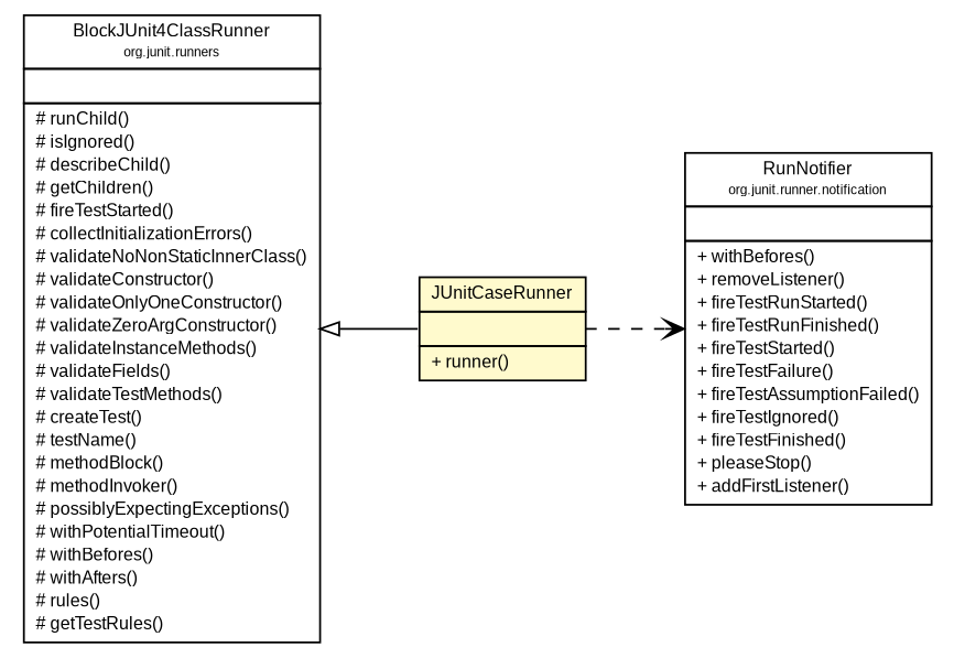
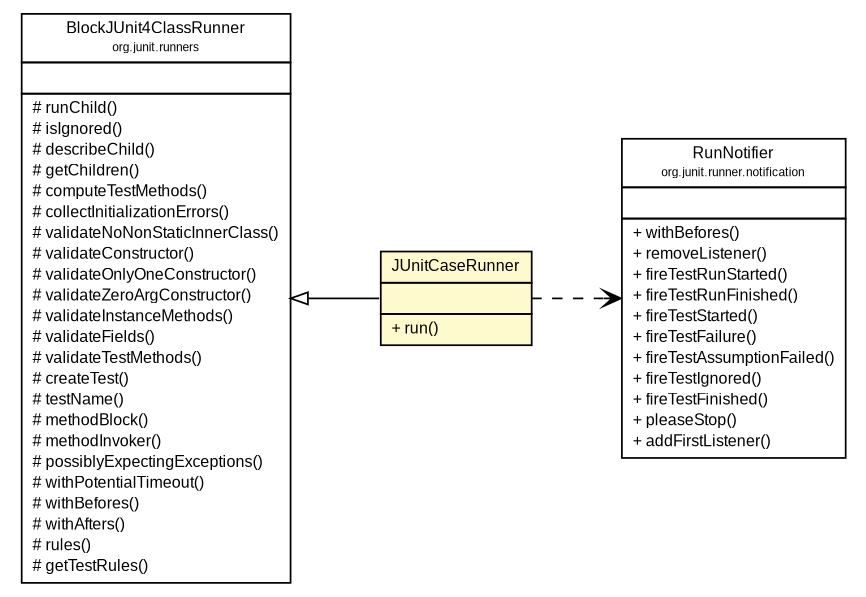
  digraph {
    nodesep=0.25
    rankdir=LR
    ranksep=0.5
    node [fontcolor=black fontname=arial fontsize=9.0 shape=plaintext]
    edge [fontname=arial headport=p labelfontname=arial labelfontsize=10 tailport=p]
-   n1 [label=<<table title="com.castinfo.devops.robotest.junit.JUnitCaseRunner" border="0" cellborder="1" cellspacing="0" cellpadding="2" port="p" bgcolor="lemonChiffon" href="./JUnitCaseRunner.html"> 		<tr><td><table border="0" cellspacing="0" cellpadding="1"> <tr><td align="center" balign="center"> JUnitCaseRunner </td></tr> 		</table></td></tr> 		<tr><td><table border="0" cellspacing="0" cellpadding="1"> <tr><td align="left" balign="left">  </td></tr> 		</table></td></tr> 		<tr><td><table border="0" cellspacing="0" cellpadding="1"> <tr><td align="left" balign="left"> + runner() </td></tr> 		</table></td></tr> 		</table>>]
+   n1 [label=<<table title="com.castinfo.devops.robotest.junit.JUnitCaseRunner" border="0" cellborder="1" cellspacing="0" cellpadding="2" port="p" bgcolor="lemonChiffon" href="./JUnitCaseRunner.html"> 		<tr><td><table border="0" cellspacing="0" cellpadding="1"> <tr><td align="center" balign="center"> JUnitCaseRunner </td></tr> 		</table></td></tr> 		<tr><td><table border="0" cellspacing="0" cellpadding="1"> <tr><td align="left" balign="left">  </td></tr> 		</table></td></tr> 		<tr><td><table border="0" cellspacing="0" cellpadding="1"> <tr><td align="left" balign="left"> + run() </td></tr> 		</table></td></tr> 		</table>>]
    n2 [label=<<table title="org.junit.runner.notification.RunNotifier" border="0" cellborder="1" cellspacing="0" cellpadding="2" port="p" href="https://java.sun.com/j2se/1.4.2/docs/api/org/junit/runner/notification/RunNotifier.html"> 		<tr><td><table border="0" cellspacing="0" cellpadding="1"> <tr><td align="center" balign="center"> RunNotifier </td></tr> <tr><td align="center" balign="center"><font point-size="7.0"> org.junit.runner.notification </font></td></tr> 		</table></td></tr> 		<tr><td><table border="0" cellspacing="0" cellpadding="1"> <tr><td align="left" balign="left">  </td></tr> 		</table></td></tr> 		<tr><td><table border="0" cellspacing="0" cellpadding="1"> <tr><td align="left" balign="left"> + withBefores() </td></tr> <tr><td align="left" balign="left"> + removeListener() </td></tr> <tr><td align="left" balign="left"> + fireTestRunStarted() </td></tr> <tr><td align="left" balign="left"> + fireTestRunFinished() </td></tr> <tr><td align="left" balign="left"> + fireTestStarted() </td></tr> <tr><td align="left" balign="left"> + fireTestFailure() </td></tr> <tr><td align="left" balign="left"> + fireTestAssumptionFailed() </td></tr> <tr><td align="left" balign="left"> + fireTestIgnored() </td></tr> <tr><td align="left" balign="left"> + fireTestFinished() </td></tr> <tr><td align="left" balign="left"> + pleaseStop() </td></tr> <tr><td align="left" balign="left"> + addFirstListener() </td></tr> 		</table></td></tr> 		</table>>]
-   n3 [label=<<table title="org.junit.runners.BlockJUnit4ClassRunner" border="0" cellborder="1" cellspacing="0" cellpadding="2" port="p" href="https://java.sun.com/j2se/1.4.2/docs/api/org/junit/runners/BlockJUnit4ClassRunner.html"> 		<tr><td><table border="0" cellspacing="0" cellpadding="1"> <tr><td align="center" balign="center"> BlockJUnit4ClassRunner </td></tr> <tr><td align="center" balign="center"><font point-size="7.0"> org.junit.runners </font></td></tr> 		</table></td></tr> 		<tr><td><table border="0" cellspacing="0" cellpadding="1"> <tr><td align="left" balign="left">  </td></tr> 		</table></td></tr> 		<tr><td><table border="0" cellspacing="0" cellpadding="1"> <tr><td align="left" balign="left"> # runChild() </td></tr> <tr><td align="left" balign="left"> # isIgnored() </td></tr> <tr><td align="left" balign="left"> # describeChild() </td></tr> <tr><td align="left" balign="left"> # getChildren() </td></tr> <tr><td align="left" balign="left"> # fireTestStarted() </td></tr> <tr><td align="left" balign="left"> # collectInitializationErrors() </td></tr> <tr><td align="left" balign="left"> # validateNoNonStaticInnerClass() </td></tr> <tr><td align="left" balign="left"> # validateConstructor() </td></tr> <tr><td align="left" balign="left"> # validateOnlyOneConstructor() </td></tr> <tr><td align="left" balign="left"> # validateZeroArgConstructor() </td></tr> <tr><td align="left" balign="left"> # validateInstanceMethods() </td></tr> <tr><td align="left" balign="left"> # validateFields() </td></tr> <tr><td align="left" balign="left"> # validateTestMethods() </td></tr> <tr><td align="left" balign="left"> # createTest() </td></tr> <tr><td align="left" balign="left"> # testName() </td></tr> <tr><td align="left" balign="left"> # methodBlock() </td></tr> <tr><td align="left" balign="left"> # methodInvoker() </td></tr> <tr><td align="left" balign="left"> # possiblyExpectingExceptions() </td></tr> <tr><td align="left" balign="left"> # withPotentialTimeout() </td></tr> <tr><td align="left" balign="left"> # withBefores() </td></tr> <tr><td align="left" balign="left"> # withAfters() </td></tr> <tr><td align="left" balign="left"> # rules() </td></tr> <tr><td align="left" balign="left"> # getTestRules() </td></tr> 		</table></td></tr> 		</table>>]
+   n3 [label=<<table title="org.junit.runners.BlockJUnit4ClassRunner" border="0" cellborder="1" cellspacing="0" cellpadding="2" port="p" href="https://java.sun.com/j2se/1.4.2/docs/api/org/junit/runners/BlockJUnit4ClassRunner.html"> 		<tr><td><table border="0" cellspacing="0" cellpadding="1"> <tr><td align="center" balign="center"> BlockJUnit4ClassRunner </td></tr> <tr><td align="center" balign="center"><font point-size="7.0"> org.junit.runners </font></td></tr> 		</table></td></tr> 		<tr><td><table border="0" cellspacing="0" cellpadding="1"> <tr><td align="left" balign="left">  </td></tr> 		</table></td></tr> 		<tr><td><table border="0" cellspacing="0" cellpadding="1"> <tr><td align="left" balign="left"> # runChild() </td></tr> <tr><td align="left" balign="left"> # isIgnored() </td></tr> <tr><td align="left" balign="left"> # describeChild() </td></tr> <tr><td align="left" balign="left"> # getChildren() </td></tr> <tr><td align="left" balign="left"> # computeTestMethods() </td></tr> <tr><td align="left" balign="left"> # collectInitializationErrors() </td></tr> <tr><td align="left" balign="left"> # validateNoNonStaticInnerClass() </td></tr> <tr><td align="left" balign="left"> # validateConstructor() </td></tr> <tr><td align="left" balign="left"> # validateOnlyOneConstructor() </td></tr> <tr><td align="left" balign="left"> # validateZeroArgConstructor() </td></tr> <tr><td align="left" balign="left"> # validateInstanceMethods() </td></tr> <tr><td align="left" balign="left"> # validateFields() </td></tr> <tr><td align="left" balign="left"> # validateTestMethods() </td></tr> <tr><td align="left" balign="left"> # createTest() </td></tr> <tr><td align="left" balign="left"> # testName() </td></tr> <tr><td align="left" balign="left"> # methodBlock() </td></tr> <tr><td align="left" balign="left"> # methodInvoker() </td></tr> <tr><td align="left" balign="left"> # possiblyExpectingExceptions() </td></tr> <tr><td align="left" balign="left"> # withPotentialTimeout() </td></tr> <tr><td align="left" balign="left"> # withBefores() </td></tr> <tr><td align="left" balign="left"> # withAfters() </td></tr> <tr><td align="left" balign="left"> # rules() </td></tr> <tr><td align="left" balign="left"> # getTestRules() </td></tr> 		</table></td></tr> 		</table>>]
    n1 -> n2 [arrowhead=open color=black fontcolor=black fontsize=10.0 style=dashed]
    n3 -> n1 [arrowtail=empty dir=back fontsize=10]
  }
